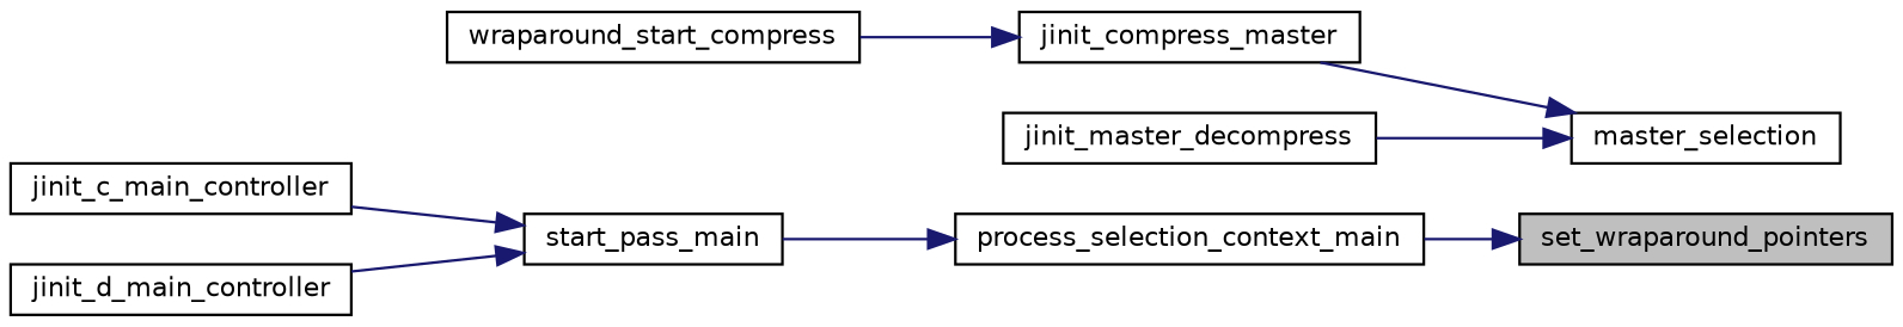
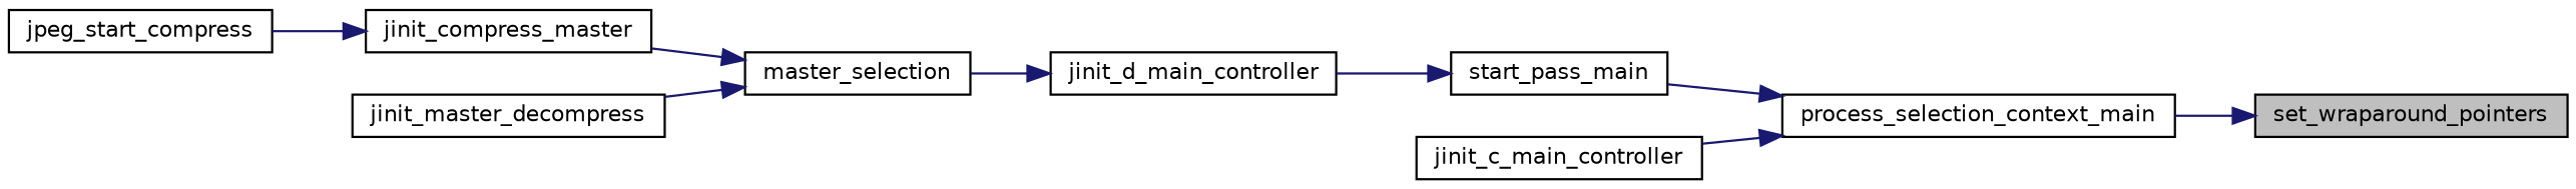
  digraph {
    rankdir=RL
    node [color=black fontname=Helvetica fontsize=10 shape=record]
    edge [color=midnightblue dir=back fontname=Helvetica fontsize=10 labelfontname=Helvetica labelfontsize=10 style=solid]
    n1 [fillcolor=grey75 fontcolor=black height=0.2 label=set_wraparound_pointers style=filled width=0.4]
    n2 [height=0.2 label=process_selection_context_main width=0.4]
    n3 [height=0.2 label=start_pass_main width=0.4]
    n4 [height=0.2 label=jinit_c_main_controller width=0.4]
    n5 [height=0.2 label=jinit_d_main_controller width=0.4]
    n6 [height=0.2 label=master_selection width=0.4]
    n7 [height=0.2 label=jinit_compress_master width=0.4]
-   n8 [height=0.2 label=wraparound_start_compress width=0.4]
+   n8 [height=0.2 label=jpeg_start_compress width=0.4]
    n9 [height=0.2 label=jinit_master_decompress width=0.4]
    n1 -> n2
    n2 -> n3
-   n3 -> n4
+   n2 -> n4
    n3 -> n5
+   n5 -> n6
    n6 -> n7
    n6 -> n9
    n7 -> n8
  }
